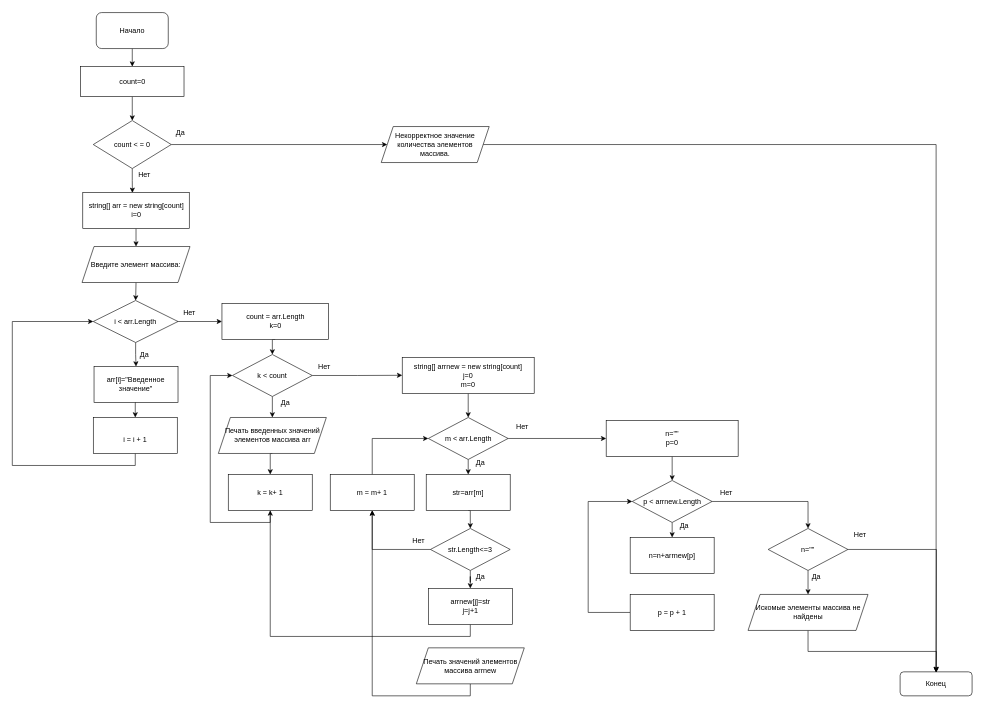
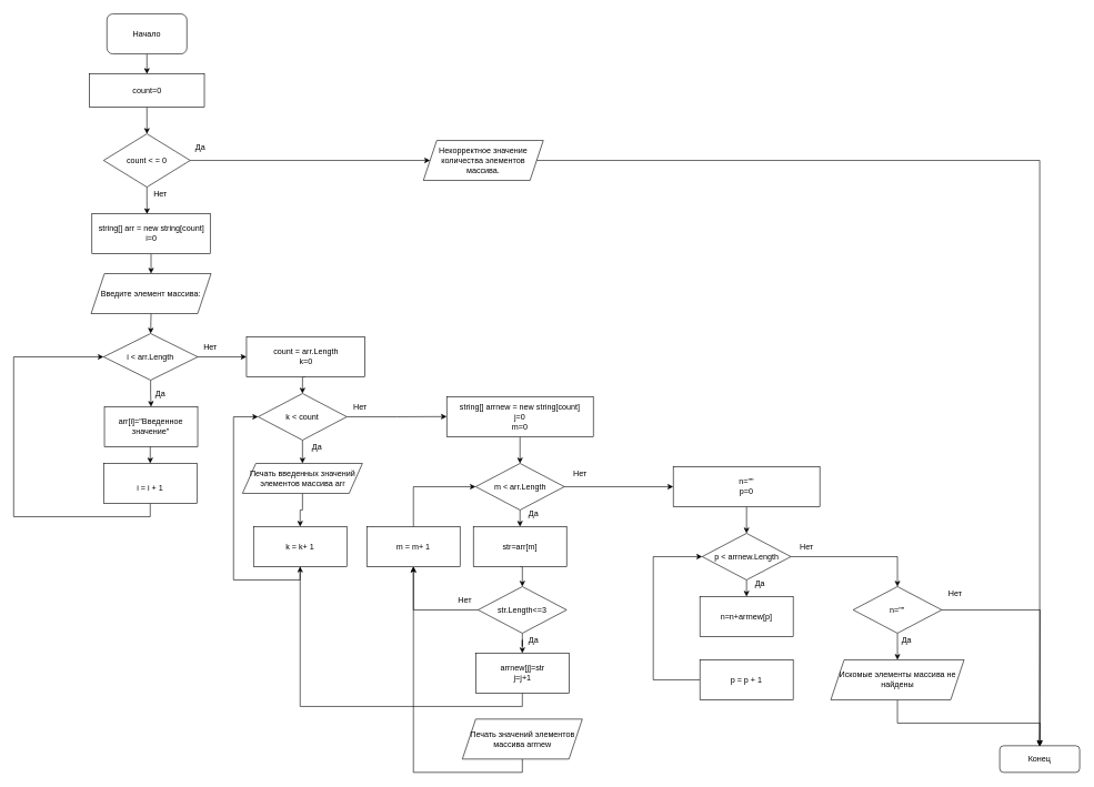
  <mxCell id="0" />
  <mxCell id="1" parent="0" />
  <mxCell id="2" style="edgeStyle=orthogonalEdgeStyle;rounded=0;orthogonalLoop=1;jettySize=auto;html=1;exitX=0.5;exitY=1;exitDx=0;exitDy=0;entryX=0.5;entryY=0;entryDx=0;entryDy=0;" parent="1" source="3" target="11" edge="1"><mxGeometry relative="1" as="geometry" /></mxCell>
  <mxCell id="3" value="Начало" style="rounded=1;whiteSpace=wrap;html=1;" parent="1" vertex="1"><mxGeometry x="160" y="20" width="120" height="60" as="geometry" /></mxCell>
  <mxCell id="4" value="Конец" style="rounded=1;whiteSpace=wrap;html=1;" parent="1" vertex="1"><mxGeometry x="1500" y="1119" width="120" height="40" as="geometry" /></mxCell>
  <mxCell id="5" style="edgeStyle=orthogonalEdgeStyle;rounded=0;orthogonalLoop=1;jettySize=auto;html=1;exitX=0.5;exitY=1;exitDx=0;exitDy=0;entryX=0;entryY=0.5;entryDx=0;entryDy=0;" edge="1" parent="1" source="6" target="22"><mxGeometry relative="1" as="geometry"><Array as="points"><mxPoint x="225" y="775" /><mxPoint x="20" y="775" /><mxPoint x="20" y="535" /></Array></mxGeometry></mxCell>
  <mxCell id="6" value="&lt;br&gt;i = i + 1" style="rounded=0;whiteSpace=wrap;html=1;" parent="1" vertex="1"><mxGeometry x="155" y="695" width="140" height="60" as="geometry" /></mxCell>
  <mxCell id="7" style="edgeStyle=orthogonalEdgeStyle;rounded=0;orthogonalLoop=1;jettySize=auto;html=1;exitX=0.5;exitY=1;exitDx=0;exitDy=0;entryX=0.466;entryY=0.008;entryDx=0;entryDy=0;entryPerimeter=0;" edge="1" parent="1" source="9" target="16"><mxGeometry relative="1" as="geometry" /></mxCell>
  <mxCell id="8" style="edgeStyle=orthogonalEdgeStyle;rounded=0;orthogonalLoop=1;jettySize=auto;html=1;exitX=1;exitY=0.5;exitDx=0;exitDy=0;entryX=0;entryY=0.5;entryDx=0;entryDy=0;" edge="1" parent="1" source="9" target="14"><mxGeometry relative="1" as="geometry" /></mxCell>
  <mxCell id="9" value="count &amp;lt; = 0" style="rhombus;whiteSpace=wrap;html=1;" parent="1" vertex="1"><mxGeometry x="155" y="200" width="130" height="80" as="geometry" /></mxCell>
  <mxCell id="10" style="edgeStyle=orthogonalEdgeStyle;rounded=0;orthogonalLoop=1;jettySize=auto;html=1;exitX=0.5;exitY=1;exitDx=0;exitDy=0;entryX=0.5;entryY=0;entryDx=0;entryDy=0;" parent="1" source="11" target="9" edge="1"><mxGeometry relative="1" as="geometry"><mxPoint x="220" y="250" as="sourcePoint" /></mxGeometry></mxCell>
  <mxCell id="11" value="count=0&lt;br&gt;" style="rounded=0;whiteSpace=wrap;html=1;" parent="1" vertex="1"><mxGeometry x="133.75" y="110" width="172.5" height="50" as="geometry" /></mxCell>
  <mxCell id="12" value="Да" style="text;html=1;align=center;verticalAlign=middle;resizable=0;points=[];autosize=1;strokeColor=none;fillColor=none;" parent="1" vertex="1"><mxGeometry x="285" y="210" width="30" height="20" as="geometry" /></mxCell>
  <mxCell id="13" style="edgeStyle=orthogonalEdgeStyle;rounded=0;orthogonalLoop=1;jettySize=auto;html=1;exitX=1;exitY=0.5;exitDx=0;exitDy=0;entryX=0.5;entryY=0;entryDx=0;entryDy=0;" edge="1" parent="1" source="14" target="4"><mxGeometry relative="1" as="geometry"><mxPoint x="1560" y="1110" as="targetPoint" /></mxGeometry></mxCell>
  <mxCell id="14" value="&lt;span&gt;Некорректное значение количества элементов массива.&lt;/span&gt;" style="shape=parallelogram;perimeter=parallelogramPerimeter;whiteSpace=wrap;html=1;fixedSize=1;" vertex="1" parent="1"><mxGeometry x="635" y="210" width="180" height="60" as="geometry" /></mxCell>
  <mxCell id="15" style="edgeStyle=orthogonalEdgeStyle;rounded=0;orthogonalLoop=1;jettySize=auto;html=1;exitX=0.5;exitY=1;exitDx=0;exitDy=0;entryX=0.5;entryY=0;entryDx=0;entryDy=0;" edge="1" parent="1" source="16" target="19"><mxGeometry relative="1" as="geometry" /></mxCell>
  <mxCell id="16" value="string[] arr = new string[count]&lt;br&gt;i=0" style="rounded=0;whiteSpace=wrap;html=1;" vertex="1" parent="1"><mxGeometry x="137.5" y="320" width="177.5" height="60" as="geometry" /></mxCell>
  <mxCell id="17" value="Нет" style="text;html=1;align=center;verticalAlign=middle;resizable=0;points=[];autosize=1;" vertex="1" parent="1"><mxGeometry x="220" y="280" width="40" height="20" as="geometry" /></mxCell>
  <mxCell id="18" style="edgeStyle=orthogonalEdgeStyle;rounded=0;orthogonalLoop=1;jettySize=auto;html=1;exitX=0.5;exitY=1;exitDx=0;exitDy=0;entryX=0.5;entryY=0;entryDx=0;entryDy=0;" edge="1" parent="1" source="19" target="22"><mxGeometry relative="1" as="geometry" /></mxCell>
  <mxCell id="19" value="Введите элемент массива:" style="shape=parallelogram;perimeter=parallelogramPerimeter;whiteSpace=wrap;html=1;fixedSize=1;" vertex="1" parent="1"><mxGeometry x="136.25" y="410" width="180" height="60" as="geometry" /></mxCell>
  <mxCell id="20" style="edgeStyle=orthogonalEdgeStyle;rounded=0;orthogonalLoop=1;jettySize=auto;html=1;exitX=0.5;exitY=1;exitDx=0;exitDy=0;entryX=0.5;entryY=0;entryDx=0;entryDy=0;" edge="1" parent="1" source="22" target="24"><mxGeometry relative="1" as="geometry" /></mxCell>
  <mxCell id="21" style="edgeStyle=orthogonalEdgeStyle;rounded=0;orthogonalLoop=1;jettySize=auto;html=1;exitX=1;exitY=0.5;exitDx=0;exitDy=0;entryX=0;entryY=0.5;entryDx=0;entryDy=0;" edge="1" parent="1" source="22" target="28"><mxGeometry relative="1" as="geometry"><mxPoint x="377" y="540" as="targetPoint" /></mxGeometry></mxCell>
  <mxCell id="22" value="i &amp;lt; arr.Length" style="rhombus;whiteSpace=wrap;html=1;" vertex="1" parent="1"><mxGeometry x="155" y="500" width="141.25" height="70" as="geometry" /></mxCell>
  <mxCell id="23" style="edgeStyle=orthogonalEdgeStyle;rounded=0;orthogonalLoop=1;jettySize=auto;html=1;exitX=0.5;exitY=1;exitDx=0;exitDy=0;entryX=0.5;entryY=0;entryDx=0;entryDy=0;" edge="1" parent="1" source="24" target="6"><mxGeometry relative="1" as="geometry" /></mxCell>
  <mxCell id="24" value="&lt;span&gt;arr[i]=&quot;Введенное значение&quot;&lt;/span&gt;" style="rounded=0;whiteSpace=wrap;html=1;" vertex="1" parent="1"><mxGeometry x="156.25" y="610" width="140" height="60" as="geometry" /></mxCell>
  <mxCell id="25" value="Да" style="text;html=1;align=center;verticalAlign=middle;resizable=0;points=[];autosize=1;" vertex="1" parent="1"><mxGeometry x="225" y="580" width="30" height="20" as="geometry" /></mxCell>
  <mxCell id="26" value="Нет" style="text;html=1;align=center;verticalAlign=middle;resizable=0;points=[];autosize=1;" vertex="1" parent="1"><mxGeometry x="295" y="510" width="40" height="20" as="geometry" /></mxCell>
  <mxCell id="27" style="edgeStyle=orthogonalEdgeStyle;rounded=0;orthogonalLoop=1;jettySize=auto;html=1;exitX=0.5;exitY=1;exitDx=0;exitDy=0;entryX=0.5;entryY=0;entryDx=0;entryDy=0;" edge="1" parent="1" source="28" target="31"><mxGeometry relative="1" as="geometry" /></mxCell>
  <mxCell id="28" value="count = arr.Length&lt;br&gt;k=0" style="rounded=0;whiteSpace=wrap;html=1;" vertex="1" parent="1"><mxGeometry x="369.5" y="505" width="177.5" height="60" as="geometry" /></mxCell>
  <mxCell id="29" style="edgeStyle=orthogonalEdgeStyle;rounded=0;orthogonalLoop=1;jettySize=auto;html=1;exitX=1;exitY=0.5;exitDx=0;exitDy=0;" edge="1" parent="1" source="31"><mxGeometry relative="1" as="geometry"><mxPoint x="670" y="624.667" as="targetPoint" /></mxGeometry></mxCell>
  <mxCell id="30" style="edgeStyle=orthogonalEdgeStyle;rounded=0;orthogonalLoop=1;jettySize=auto;html=1;exitX=0.5;exitY=1;exitDx=0;exitDy=0;entryX=0.5;entryY=0;entryDx=0;entryDy=0;" edge="1" parent="1" source="31" target="35"><mxGeometry relative="1" as="geometry" /></mxCell>
  <mxCell id="31" value="k &amp;lt; count" style="rhombus;whiteSpace=wrap;html=1;" vertex="1" parent="1"><mxGeometry x="387" y="590" width="133" height="70" as="geometry" /></mxCell>
  <mxCell id="32" style="edgeStyle=orthogonalEdgeStyle;rounded=0;orthogonalLoop=1;jettySize=auto;html=1;exitX=0.5;exitY=1;exitDx=0;exitDy=0;entryX=0;entryY=0.5;entryDx=0;entryDy=0;" edge="1" parent="1" source="33" target="31"><mxGeometry relative="1" as="geometry"><Array as="points"><mxPoint x="450" y="870" /><mxPoint x="350" y="870" /><mxPoint x="350" y="625" /></Array></mxGeometry></mxCell>
  <mxCell id="33" value="k = k+ 1" style="rounded=0;whiteSpace=wrap;html=1;" vertex="1" parent="1"><mxGeometry x="380" y="790" width="140" height="60" as="geometry" /></mxCell>
  <mxCell id="34" style="edgeStyle=orthogonalEdgeStyle;rounded=0;orthogonalLoop=1;jettySize=auto;html=1;exitX=0.5;exitY=1;exitDx=0;exitDy=0;entryX=0.5;entryY=0;entryDx=0;entryDy=0;" edge="1" parent="1" source="35" target="33"><mxGeometry relative="1" as="geometry" /></mxCell>
- <mxCell id="35" value="Печать введенных значений элементов массива arr" style="shape=parallelogram;perimeter=parallelogramPerimeter;whiteSpace=wrap;html=1;fixedSize=1;" vertex="1" parent="1"><mxGeometry x="363.5" y="695" width="180" height="60" as="geometry" /></mxCell>
+ <mxCell id="35" value="Печать введенных значений элементов массива arr" style="shape=parallelogram;perimeter=parallelogramPerimeter;whiteSpace=wrap;html=1;fixedSize=1;" vertex="1" parent="1"><mxGeometry x="363.5" y="695" width="180" height="45" as="geometry" /></mxCell>
  <mxCell id="36" value="Да" style="text;html=1;align=center;verticalAlign=middle;resizable=0;points=[];autosize=1;" vertex="1" parent="1"><mxGeometry x="460" y="660" width="30" height="20" as="geometry" /></mxCell>
  <mxCell id="37" value="Нет" style="text;html=1;align=center;verticalAlign=middle;resizable=0;points=[];autosize=1;" vertex="1" parent="1"><mxGeometry x="520" y="600" width="40" height="20" as="geometry" /></mxCell>
  <mxCell id="38" style="edgeStyle=orthogonalEdgeStyle;rounded=0;orthogonalLoop=1;jettySize=auto;html=1;exitX=0.5;exitY=1;exitDx=0;exitDy=0;entryX=0.5;entryY=0;entryDx=0;entryDy=0;" edge="1" parent="1" source="39" target="42"><mxGeometry relative="1" as="geometry" /></mxCell>
  <mxCell id="39" value="&lt;div&gt;string[] arrnew = new string[count]&lt;/div&gt;&lt;div&gt;j=0&lt;/div&gt;&lt;div&gt;m=0&lt;/div&gt;" style="rounded=0;whiteSpace=wrap;html=1;" vertex="1" parent="1"><mxGeometry x="670" y="595" width="220" height="60" as="geometry" /></mxCell>
  <mxCell id="40" style="edgeStyle=orthogonalEdgeStyle;rounded=0;orthogonalLoop=1;jettySize=auto;html=1;exitX=0.5;exitY=1;exitDx=0;exitDy=0;entryX=0.5;entryY=0;entryDx=0;entryDy=0;" edge="1" parent="1" source="42" target="46"><mxGeometry relative="1" as="geometry" /></mxCell>
  <mxCell id="41" style="edgeStyle=orthogonalEdgeStyle;rounded=0;orthogonalLoop=1;jettySize=auto;html=1;exitX=1;exitY=0.5;exitDx=0;exitDy=0;entryX=0;entryY=0.5;entryDx=0;entryDy=0;" edge="1" parent="1" source="42" target="59"><mxGeometry relative="1" as="geometry"><mxPoint x="1000" y="729.667" as="targetPoint" /></mxGeometry></mxCell>
  <mxCell id="42" value="m &amp;lt; arr.Length" style="rhombus;whiteSpace=wrap;html=1;" vertex="1" parent="1"><mxGeometry x="713.5" y="695" width="133" height="70" as="geometry" /></mxCell>
  <mxCell id="43" style="edgeStyle=orthogonalEdgeStyle;rounded=0;orthogonalLoop=1;jettySize=auto;html=1;exitX=0.5;exitY=0;exitDx=0;exitDy=0;entryX=0;entryY=0.5;entryDx=0;entryDy=0;" edge="1" parent="1" source="44" target="42"><mxGeometry relative="1" as="geometry" /></mxCell>
  <mxCell id="44" value="m = m+ 1&lt;br&gt;" style="rounded=0;whiteSpace=wrap;html=1;" vertex="1" parent="1"><mxGeometry x="550" y="790" width="140" height="60" as="geometry" /></mxCell>
  <mxCell id="45" style="edgeStyle=orthogonalEdgeStyle;rounded=0;orthogonalLoop=1;jettySize=auto;html=1;exitX=0.5;exitY=1;exitDx=0;exitDy=0;entryX=0.5;entryY=0;entryDx=0;entryDy=0;" edge="1" parent="1" source="46" target="49"><mxGeometry relative="1" as="geometry" /></mxCell>
  <mxCell id="46" value="str=arr[m]" style="rounded=0;whiteSpace=wrap;html=1;" vertex="1" parent="1"><mxGeometry x="710" y="790" width="140" height="60" as="geometry" /></mxCell>
  <mxCell id="47" style="edgeStyle=orthogonalEdgeStyle;rounded=0;orthogonalLoop=1;jettySize=auto;html=1;exitX=0.5;exitY=1;exitDx=0;exitDy=0;" edge="1" parent="1" source="49" target="51"><mxGeometry relative="1" as="geometry" /></mxCell>
  <mxCell id="48" style="edgeStyle=orthogonalEdgeStyle;rounded=0;orthogonalLoop=1;jettySize=auto;html=1;exitX=0;exitY=0.5;exitDx=0;exitDy=0;entryX=0.5;entryY=1;entryDx=0;entryDy=0;" edge="1" parent="1" source="49" target="44"><mxGeometry relative="1" as="geometry" /></mxCell>
  <mxCell id="49" value="str.Length&amp;lt;=3" style="rhombus;whiteSpace=wrap;html=1;" vertex="1" parent="1"><mxGeometry x="717" y="880" width="133" height="70" as="geometry" /></mxCell>
  <mxCell id="50" style="edgeStyle=orthogonalEdgeStyle;rounded=0;orthogonalLoop=1;jettySize=auto;html=1;exitX=0.5;exitY=1;exitDx=0;exitDy=0;" edge="1" parent="1" source="51" target="33"><mxGeometry relative="1" as="geometry" /></mxCell>
  <mxCell id="51" value="arrnew[j]=str&lt;br&gt;j=j+1" style="rounded=0;whiteSpace=wrap;html=1;" vertex="1" parent="1"><mxGeometry x="713.5" y="980" width="140" height="60" as="geometry" /></mxCell>
  <mxCell id="52" style="edgeStyle=orthogonalEdgeStyle;rounded=0;orthogonalLoop=1;jettySize=auto;html=1;exitX=0.5;exitY=1;exitDx=0;exitDy=0;entryX=0.5;entryY=1;entryDx=0;entryDy=0;" edge="1" parent="1" source="53" target="44"><mxGeometry relative="1" as="geometry" /></mxCell>
  <mxCell id="53" value="Печать значений элементов массива arrnew" style="shape=parallelogram;perimeter=parallelogramPerimeter;whiteSpace=wrap;html=1;fixedSize=1;" vertex="1" parent="1"><mxGeometry x="693.5" y="1079" width="180" height="60" as="geometry" /></mxCell>
  <mxCell id="54" value="Да" style="text;html=1;align=center;verticalAlign=middle;resizable=0;points=[];autosize=1;" vertex="1" parent="1"><mxGeometry x="785" y="760" width="30" height="20" as="geometry" /></mxCell>
  <mxCell id="55" value="Да" style="text;html=1;align=center;verticalAlign=middle;resizable=0;points=[];autosize=1;" vertex="1" parent="1"><mxGeometry x="785" y="950" width="30" height="20" as="geometry" /></mxCell>
  <mxCell id="56" value="Нет" style="text;html=1;align=center;verticalAlign=middle;resizable=0;points=[];autosize=1;" vertex="1" parent="1"><mxGeometry x="677" y="890" width="40" height="20" as="geometry" /></mxCell>
  <mxCell id="57" value="Нет" style="text;html=1;align=center;verticalAlign=middle;resizable=0;points=[];autosize=1;" vertex="1" parent="1"><mxGeometry x="850" y="700" width="40" height="20" as="geometry" /></mxCell>
  <mxCell id="58" style="edgeStyle=orthogonalEdgeStyle;rounded=0;orthogonalLoop=1;jettySize=auto;html=1;exitX=0.5;exitY=1;exitDx=0;exitDy=0;entryX=0.5;entryY=0;entryDx=0;entryDy=0;" edge="1" parent="1" source="59" target="62"><mxGeometry relative="1" as="geometry" /></mxCell>
  <mxCell id="59" value="&lt;div&gt;n=&quot;&quot;&lt;/div&gt;&lt;div&gt;p=0&lt;/div&gt;" style="rounded=0;whiteSpace=wrap;html=1;" vertex="1" parent="1"><mxGeometry x="1010" y="700" width="220" height="60" as="geometry" /></mxCell>
  <mxCell id="60" style="edgeStyle=orthogonalEdgeStyle;rounded=0;orthogonalLoop=1;jettySize=auto;html=1;exitX=0.5;exitY=1;exitDx=0;exitDy=0;entryX=0.5;entryY=0;entryDx=0;entryDy=0;" edge="1" parent="1" source="62" target="63"><mxGeometry relative="1" as="geometry" /></mxCell>
  <mxCell id="61" style="edgeStyle=orthogonalEdgeStyle;rounded=0;orthogonalLoop=1;jettySize=auto;html=1;exitX=1;exitY=0.5;exitDx=0;exitDy=0;entryX=0.5;entryY=0;entryDx=0;entryDy=0;" edge="1" parent="1" source="62" target="66"><mxGeometry relative="1" as="geometry"><mxPoint x="1300" y="835" as="targetPoint" /></mxGeometry></mxCell>
  <mxCell id="62" value="p &amp;lt; arrnew.Length" style="rhombus;whiteSpace=wrap;html=1;" vertex="1" parent="1"><mxGeometry x="1053.5" y="800" width="133" height="70" as="geometry" /></mxCell>
  <mxCell id="63" value="n=n+arrnew[p]" style="rounded=0;whiteSpace=wrap;html=1;" vertex="1" parent="1"><mxGeometry x="1050" y="895" width="140" height="60" as="geometry" /></mxCell>
  <mxCell id="64" style="edgeStyle=orthogonalEdgeStyle;rounded=0;orthogonalLoop=1;jettySize=auto;html=1;exitX=0.5;exitY=1;exitDx=0;exitDy=0;entryX=0.5;entryY=0;entryDx=0;entryDy=0;" edge="1" parent="1" source="66" target="68"><mxGeometry relative="1" as="geometry" /></mxCell>
  <mxCell id="65" style="edgeStyle=orthogonalEdgeStyle;rounded=0;orthogonalLoop=1;jettySize=auto;html=1;exitX=1;exitY=0.5;exitDx=0;exitDy=0;" edge="1" parent="1" source="66"><mxGeometry relative="1" as="geometry"><mxPoint x="1560" y="1120" as="targetPoint" /></mxGeometry></mxCell>
  <mxCell id="66" value="n=&quot;&quot;" style="rhombus;whiteSpace=wrap;html=1;" vertex="1" parent="1"><mxGeometry x="1280" y="880" width="133" height="70" as="geometry" /></mxCell>
  <mxCell id="67" style="edgeStyle=orthogonalEdgeStyle;rounded=0;orthogonalLoop=1;jettySize=auto;html=1;exitX=0.5;exitY=1;exitDx=0;exitDy=0;" edge="1" parent="1" source="68"><mxGeometry relative="1" as="geometry"><mxPoint x="1560" y="1120" as="targetPoint" /></mxGeometry></mxCell>
  <mxCell id="68" value="Искомые элементы массива не найдены" style="shape=parallelogram;perimeter=parallelogramPerimeter;whiteSpace=wrap;html=1;fixedSize=1;" vertex="1" parent="1"><mxGeometry x="1246.5" y="990" width="200" height="60" as="geometry" /></mxCell>
  <mxCell id="69" value="Да" style="text;html=1;align=center;verticalAlign=middle;resizable=0;points=[];autosize=1;" vertex="1" parent="1"><mxGeometry x="1125" y="865" width="30" height="20" as="geometry" /></mxCell>
  <mxCell id="70" style="edgeStyle=orthogonalEdgeStyle;rounded=0;orthogonalLoop=1;jettySize=auto;html=1;exitX=0;exitY=0.5;exitDx=0;exitDy=0;entryX=0;entryY=0.5;entryDx=0;entryDy=0;" edge="1" parent="1" source="71" target="62"><mxGeometry relative="1" as="geometry"><Array as="points"><mxPoint x="980" y="1020" /><mxPoint x="980" y="835" /></Array></mxGeometry></mxCell>
  <mxCell id="71" value="p = p + 1" style="rounded=0;whiteSpace=wrap;html=1;" vertex="1" parent="1"><mxGeometry x="1050" y="990" width="140" height="60" as="geometry" /></mxCell>
  <mxCell id="72" value="Нет" style="text;html=1;align=center;verticalAlign=middle;resizable=0;points=[];autosize=1;" vertex="1" parent="1"><mxGeometry x="1190" y="810" width="40" height="20" as="geometry" /></mxCell>
  <mxCell id="73" value="Да" style="text;html=1;align=center;verticalAlign=middle;resizable=0;points=[];autosize=1;" vertex="1" parent="1"><mxGeometry x="1345" y="950" width="30" height="20" as="geometry" /></mxCell>
  <mxCell id="74" value="Нет" style="text;html=1;align=center;verticalAlign=middle;resizable=0;points=[];autosize=1;" vertex="1" parent="1"><mxGeometry x="1413" y="880" width="40" height="20" as="geometry" /></mxCell>
